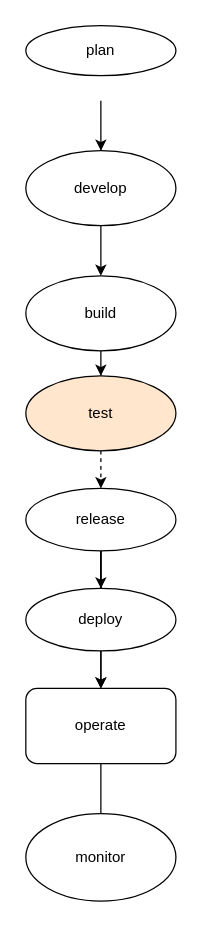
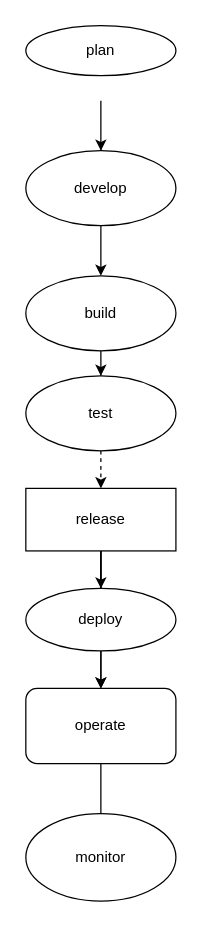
  <mxCell id="0" />
  <mxCell id="1" parent="0" />
  <mxCell id="2" value="develop" style="ellipse;whiteSpace=wrap;html=1;" vertex="1" parent="1"><mxGeometry x="20" y="120" width="120" height="60" as="geometry" /></mxCell>
  <mxCell id="3" value="plan" style="ellipse;whiteSpace=wrap;html=1;" vertex="1" parent="1"><mxGeometry x="20" y="20" width="120" height="40" as="geometry" /></mxCell>
  <mxCell id="4" value="build" style="ellipse;whiteSpace=wrap;html=1;" vertex="1" parent="1"><mxGeometry x="20" y="220" width="120" height="60" as="geometry" /></mxCell>
  <mxCell id="5" style="edgeStyle=orthogonalEdgeStyle;rounded=0;orthogonalLoop=1;jettySize=auto;html=1;" edge="1" parent="1" source="6"><mxGeometry relative="1" as="geometry"><mxPoint x="80" y="300" as="targetPoint" /></mxGeometry></mxCell>
- <mxCell id="6" value="test" style="ellipse;whiteSpace=wrap;html=1;fillColor=#ffe6cc;" vertex="1" parent="1"><mxGeometry x="20" y="300" width="120" height="60" as="geometry" /></mxCell>
+ <mxCell id="6" value="test" style="ellipse;whiteSpace=wrap;html=1;" vertex="1" parent="1"><mxGeometry x="20" y="300" width="120" height="60" as="geometry" /></mxCell>
  <mxCell id="7" value="" style="edgeStyle=orthogonalEdgeStyle;rounded=0;orthogonalLoop=1;jettySize=auto;html=1;" edge="1" parent="1" source="9" target="11"><mxGeometry relative="1" as="geometry" /></mxCell>
  <mxCell id="8" value="" style="edgeStyle=orthogonalEdgeStyle;rounded=0;orthogonalLoop=1;jettySize=auto;html=1;" edge="1" parent="1" source="9" target="11"><mxGeometry relative="1" as="geometry" /></mxCell>
- <mxCell id="9" value="release" style="ellipse;whiteSpace=wrap;html=1;" vertex="1" parent="1"><mxGeometry x="20" y="390" width="120" height="50" as="geometry" /></mxCell>
+ <mxCell id="9" value="release" style="whiteSpace=wrap;html=1;rounded=0;" vertex="1" parent="1"><mxGeometry x="20" y="390" width="120" height="50" as="geometry" /></mxCell>
  <mxCell id="10" value="deploy" style="ellipse;whiteSpace=wrap;html=1;" vertex="1" parent="1"><mxGeometry x="20" y="470" width="120" height="50" as="geometry" /></mxCell>
  <mxCell id="11" value="operate" style="whiteSpace=wrap;html=1;rounded=1;" vertex="1" parent="1"><mxGeometry x="20" y="550" width="120" height="60" as="geometry" /></mxCell>
  <mxCell id="12" value="monitor" style="ellipse;whiteSpace=wrap;html=1;" vertex="1" parent="1"><mxGeometry x="20" y="650" width="120" height="70" as="geometry" /></mxCell>
  <mxCell id="13" value="" style="endArrow=classic;html=1;rounded=0;exitX=0.5;exitY=0;exitDx=0;exitDy=0;entryX=0.5;entryY=0;entryDx=0;entryDy=0;" edge="1" parent="1" source="2" target="2"><mxGeometry width="50" height="50" relative="1" as="geometry"><mxPoint x="40" y="240" as="sourcePoint" /><mxPoint x="90" y="190" as="targetPoint" /><Array as="points"><mxPoint x="80" y="80" /></Array></mxGeometry></mxCell>
  <mxCell id="14" value="" style="endArrow=classic;html=1;rounded=0;entryX=0.5;entryY=0;entryDx=0;entryDy=0;exitX=0.5;exitY=1;exitDx=0;exitDy=0;" edge="1" parent="1" source="2" target="4"><mxGeometry width="50" height="50" relative="1" as="geometry"><mxPoint x="40" y="240" as="sourcePoint" /><mxPoint x="90" y="190" as="targetPoint" /></mxGeometry></mxCell>
  <mxCell id="15" value="" style="endArrow=classic;html=1;rounded=0;exitX=0.5;exitY=1;exitDx=0;exitDy=0;" edge="1" parent="1" source="4"><mxGeometry width="50" height="50" relative="1" as="geometry"><mxPoint x="40" y="340" as="sourcePoint" /><mxPoint x="80" y="280" as="targetPoint" /><Array as="points" /></mxGeometry></mxCell>
  <mxCell id="16" value="" style="endArrow=classic;html=1;rounded=0;entryX=0.5;entryY=0;entryDx=0;entryDy=0;exitX=0.5;exitY=1;exitDx=0;exitDy=0;dashed=1;" edge="1" parent="1" source="6" target="9"><mxGeometry width="50" height="50" relative="1" as="geometry"><mxPoint x="40" y="480" as="sourcePoint" /><mxPoint x="90" y="430" as="targetPoint" /></mxGeometry></mxCell>
  <mxCell id="17" value="" style="endArrow=classic;html=1;rounded=0;exitX=0.5;exitY=1;exitDx=0;exitDy=0;" edge="1" parent="1" source="9"><mxGeometry width="50" height="50" relative="1" as="geometry"><mxPoint x="40" y="480" as="sourcePoint" /><mxPoint x="80" y="470" as="targetPoint" /></mxGeometry></mxCell>
  <mxCell id="18" value="" style="endArrow=none;html=1;rounded=0;entryX=0.5;entryY=0;entryDx=0;entryDy=0;exitX=0.5;exitY=1;exitDx=0;exitDy=0;" edge="1" parent="1" source="11" target="12"><mxGeometry width="50" height="50" relative="1" as="geometry"><mxPoint x="40" y="610" as="sourcePoint" /><mxPoint x="90" y="560" as="targetPoint" /></mxGeometry></mxCell>
